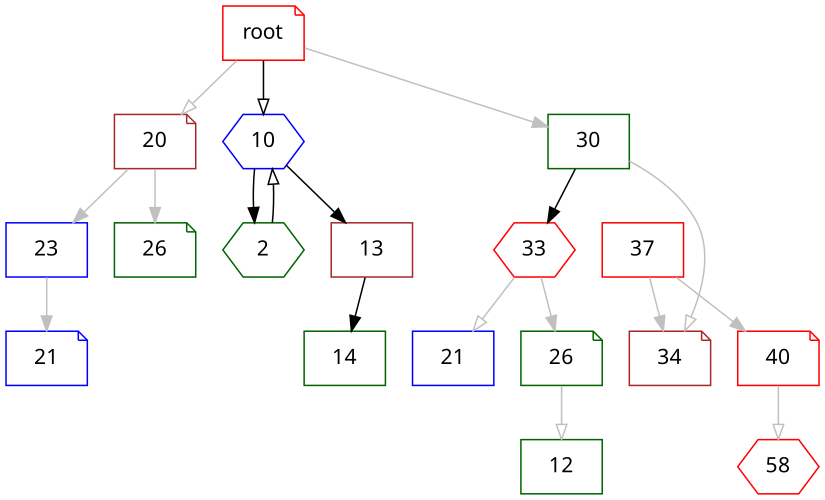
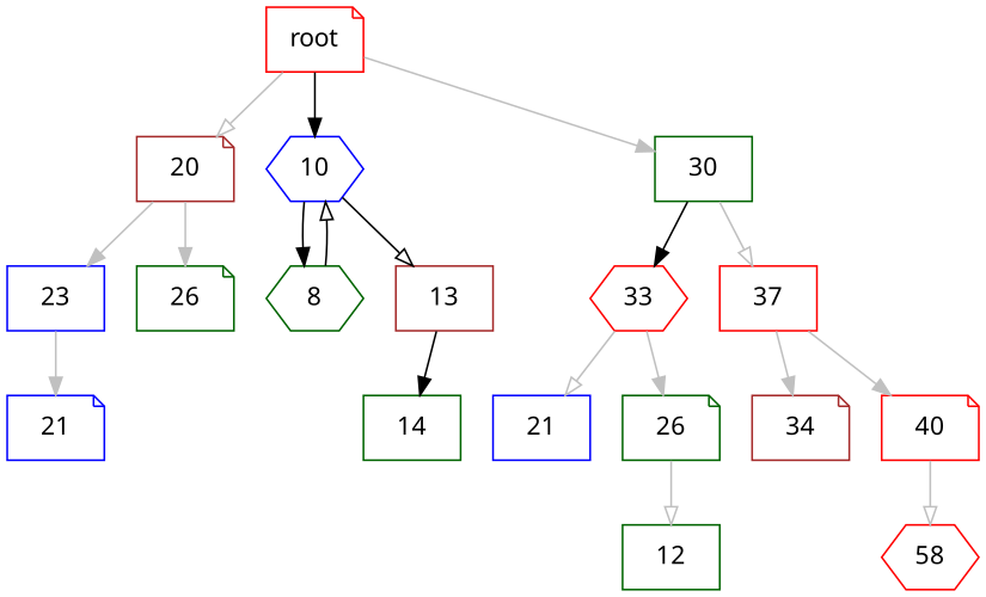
  digraph {
    fontname="Noto Sans"
    ordering=out
    node [color=darkgreen fontname="Noto Sans" shape=note]
    edge [arrowhead=normal color=grey fontname="Noto Sans"]
    n1 [color=brown label=20]
    n2 [color=blue label=23 shape=box]
    n3 [label=26]
    n4 [color=blue label=21]
    n5 [color=blue label=10 shape=hexagon]
-   n6 [label=2 shape=hexagon]
+   n6 [label=8 shape=hexagon]
    n7 [color=brown label=13 shape=box]
    n8 [label=14 shape=box]
    n9 [label=30 shape=box]
    n10 [color=red label=33 shape=hexagon]
    n11 [color=red label=37 shape=box]
    n12 [color=blue label=21 shape=box]
    n13 [label=26]
    n14 [color=brown label=34]
    n15 [color=red label=40]
    n16 [label=12 shape=box]
    n17 [color=red label=58 shape=hexagon]
    root [color=red]
    n1 -> n2
    n1 -> n3
    n2 -> n4
    n5 -> n6 [color=black]
-   n5 -> n7 [color=black]
+   n5 -> n7 [arrowhead=onormal color=black]
    n6 -> n5 [arrowhead=onormal color=black]
    n7 -> n8 [color=black]
    n9 -> n10 [color=black]
-   n9 -> n14 [arrowhead=onormal]
+   n9 -> n11 [arrowhead=onormal]
    n10 -> n12 [arrowhead=onormal]
    n10 -> n13
    n11 -> n14
    n11 -> n15
    n13 -> n16 [arrowhead=onormal]
    n15 -> n17 [arrowhead=onormal]
    root -> n1 [arrowhead=onormal]
-   root -> n5 [arrowhead=onormal color=black]
+   root -> n5 [color=black]
    root -> n9
  }
